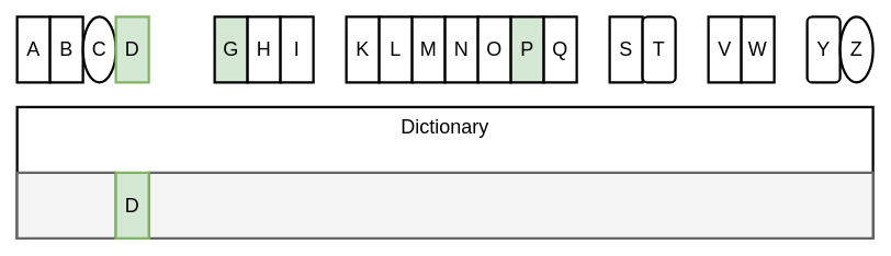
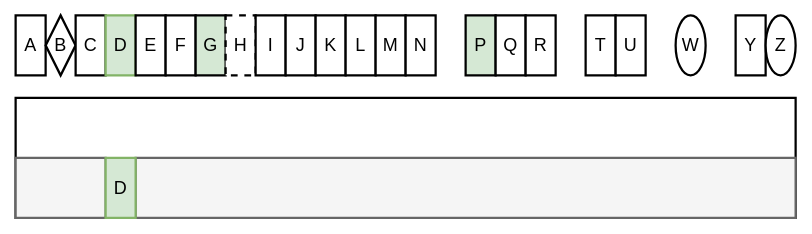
  <mxCell id="0" />
  <mxCell id="1" parent="0" />
  <mxCell id="2" value="" style="rounded=0;whiteSpace=wrap;html=1;fillColor=#FFFFFF;strokeWidth=3;" parent="1" vertex="1"><mxGeometry x="20" y="130" width="1040" height="160" as="geometry" /></mxCell>
  <mxCell id="3" value="&lt;font style=&quot;font-size: 24px&quot;&gt;A&lt;/font&gt;" style="rounded=0;whiteSpace=wrap;html=1;fillColor=#FFFFFF;strokeWidth=3;" parent="1" vertex="1"><mxGeometry x="20" y="20" width="40" height="80" as="geometry" /></mxCell>
- <mxCell id="4" value="&lt;font style=&quot;font-size: 24px&quot;&gt;B&lt;/font&gt;" style="rounded=0;whiteSpace=wrap;html=1;fillColor=#FFFFFF;strokeWidth=3;" parent="1" vertex="1"><mxGeometry x="60" y="20" width="40" height="80" as="geometry" /></mxCell>
- <mxCell id="5" value="&lt;font style=&quot;font-size: 24px&quot;&gt;C&lt;/font&gt;" style="ellipse;whiteSpace=wrap;html=1;strokeWidth=3;" parent="1" vertex="1"><mxGeometry x="100" y="20" width="40" height="80" as="geometry" /></mxCell>
+ <mxCell id="4" value="&lt;font style=&quot;font-size: 24px&quot;&gt;B&lt;/font&gt;" style="rhombus;whiteSpace=wrap;html=1;fillColor=#FFFFFF;strokeWidth=3;" parent="1" vertex="1"><mxGeometry x="60" y="20" width="40" height="80" as="geometry" /></mxCell>
+ <mxCell id="5" value="&lt;font style=&quot;font-size: 24px&quot;&gt;C&lt;/font&gt;" style="rounded=0;whiteSpace=wrap;html=1;strokeWidth=3;" parent="1" vertex="1"><mxGeometry x="100" y="20" width="40" height="80" as="geometry" /></mxCell>
  <mxCell id="6" value="&lt;font style=&quot;font-size: 24px&quot;&gt;D&lt;/font&gt;" style="rounded=0;whiteSpace=wrap;html=1;fillColor=#d5e8d4;strokeWidth=3;strokeColor=#82b366;" parent="1" vertex="1"><mxGeometry x="140" y="20" width="40" height="80" as="geometry" /></mxCell>
+ <mxCell id="7" value="&lt;font style=&quot;font-size: 24px&quot;&gt;E&lt;/font&gt;" style="rounded=0;whiteSpace=wrap;html=1;fillColor=#FFFFFF;strokeWidth=3;" parent="1" vertex="1"><mxGeometry x="180" y="20" width="40" height="80" as="geometry" /></mxCell>
+ <mxCell id="8" value="&lt;font style=&quot;font-size: 24px&quot;&gt;F&lt;/font&gt;" style="rounded=0;whiteSpace=wrap;html=1;strokeWidth=3;" parent="1" vertex="1"><mxGeometry x="220" y="20" width="40" height="80" as="geometry" /></mxCell>
  <mxCell id="9" value="&lt;font style=&quot;font-size: 24px&quot;&gt;G&lt;/font&gt;" style="rounded=0;whiteSpace=wrap;html=1;fillColor=#d5e8d4;strokeWidth=3;" parent="1" vertex="1"><mxGeometry x="260" y="20" width="40" height="80" as="geometry" /></mxCell>
- <mxCell id="10" value="&lt;font style=&quot;font-size: 24px&quot;&gt;H&lt;/font&gt;" style="rounded=0;whiteSpace=wrap;html=1;fillColor=#FFFFFF;strokeWidth=3;" parent="1" vertex="1"><mxGeometry x="300" y="20" width="40" height="80" as="geometry" /></mxCell>
+ <mxCell id="10" value="&lt;font style=&quot;font-size: 24px&quot;&gt;H&lt;/font&gt;" style="rounded=0;whiteSpace=wrap;html=1;fillColor=#FFFFFF;strokeWidth=3;dashed=1;" parent="1" vertex="1"><mxGeometry x="300" y="20" width="40" height="80" as="geometry" /></mxCell>
  <mxCell id="11" value="&lt;font style=&quot;font-size: 24px&quot;&gt;I&lt;/font&gt;" style="rounded=0;whiteSpace=wrap;html=1;fillColor=#FFFFFF;strokeWidth=3;" parent="1" vertex="1"><mxGeometry x="340" y="20" width="40" height="80" as="geometry" /></mxCell>
+ <mxCell id="12" value="&lt;font style=&quot;font-size: 24px&quot;&gt;J&lt;/font&gt;" style="rounded=0;whiteSpace=wrap;html=1;fillColor=#FFFFFF;strokeWidth=3;" parent="1" vertex="1"><mxGeometry x="380" y="20" width="40" height="80" as="geometry" /></mxCell>
  <mxCell id="13" value="&lt;font style=&quot;font-size: 24px&quot;&gt;K&lt;/font&gt;" style="rounded=0;whiteSpace=wrap;html=1;fillColor=#FFFFFF;strokeWidth=3;" parent="1" vertex="1"><mxGeometry x="420" y="20" width="40" height="80" as="geometry" /></mxCell>
  <mxCell id="14" value="&lt;font style=&quot;font-size: 24px&quot;&gt;L&lt;/font&gt;" style="rounded=0;whiteSpace=wrap;html=1;fillColor=#FFFFFF;strokeWidth=3;" parent="1" vertex="1"><mxGeometry x="460" y="20" width="40" height="80" as="geometry" /></mxCell>
  <mxCell id="15" value="&lt;font style=&quot;font-size: 24px&quot;&gt;M&lt;/font&gt;" style="rounded=0;whiteSpace=wrap;html=1;strokeWidth=3;" parent="1" vertex="1"><mxGeometry x="500" y="20" width="40" height="80" as="geometry" /></mxCell>
  <mxCell id="16" value="&lt;font style=&quot;font-size: 24px&quot;&gt;N&lt;/font&gt;" style="rounded=0;whiteSpace=wrap;html=1;fillColor=#FFFFFF;strokeWidth=3;" parent="1" vertex="1"><mxGeometry x="540" y="20" width="40" height="80" as="geometry" /></mxCell>
- <mxCell id="17" value="&lt;font style=&quot;font-size: 24px&quot;&gt;O&lt;/font&gt;" style="rounded=0;whiteSpace=wrap;html=1;fillColor=#FFFFFF;strokeWidth=3;" parent="1" vertex="1"><mxGeometry x="580" y="20" width="40" height="80" as="geometry" /></mxCell>
  <mxCell id="18" value="&lt;font style=&quot;font-size: 24px&quot;&gt;P&lt;/font&gt;" style="rounded=0;whiteSpace=wrap;html=1;fillColor=#d5e8d4;strokeWidth=3;" parent="1" vertex="1"><mxGeometry x="620" y="20" width="40" height="80" as="geometry" /></mxCell>
  <mxCell id="19" value="&lt;font style=&quot;font-size: 24px&quot;&gt;Q&lt;/font&gt;" style="rounded=0;whiteSpace=wrap;html=1;fillColor=#FFFFFF;strokeWidth=3;" parent="1" vertex="1"><mxGeometry x="660" y="20" width="40" height="80" as="geometry" /></mxCell>
- <mxCell id="21" value="&lt;font style=&quot;font-size: 24px&quot;&gt;S&lt;/font&gt;" style="rounded=0;whiteSpace=wrap;html=1;fillColor=#FFFFFF;strokeWidth=3;" parent="1" vertex="1"><mxGeometry x="740" y="20" width="40" height="80" as="geometry" /></mxCell>
- <mxCell id="22" value="&lt;font style=&quot;font-size: 24px&quot;&gt;T&lt;/font&gt;" style="whiteSpace=wrap;html=1;fillColor=#FFFFFF;strokeWidth=3;rounded=1;" parent="1" vertex="1"><mxGeometry x="780" y="20" width="40" height="80" as="geometry" /></mxCell>
- <mxCell id="24" value="&lt;font style=&quot;font-size: 24px&quot;&gt;V&lt;/font&gt;" style="rounded=0;whiteSpace=wrap;html=1;fillColor=#FFFFFF;strokeWidth=3;" parent="1" vertex="1"><mxGeometry x="860" y="20" width="40" height="80" as="geometry" /></mxCell>
- <mxCell id="25" value="&lt;font style=&quot;font-size: 24px&quot;&gt;W&lt;/font&gt;" style="rounded=0;whiteSpace=wrap;html=1;fillColor=#FFFFFF;strokeWidth=3;" parent="1" vertex="1"><mxGeometry x="900" y="20" width="40" height="80" as="geometry" /></mxCell>
- <mxCell id="26" value="&lt;font style=&quot;font-size: 24px&quot;&gt;Y&lt;/font&gt;" style="whiteSpace=wrap;html=1;fillColor=#FFFFFF;strokeWidth=3;rounded=1;" parent="1" vertex="1"><mxGeometry x="980" y="20" width="40" height="80" as="geometry" /></mxCell>
+ <mxCell id="20" value="&lt;font style=&quot;font-size: 24px&quot;&gt;R&lt;/font&gt;" style="rounded=0;whiteSpace=wrap;html=1;fillColor=#FFFFFF;strokeWidth=3;" parent="1" vertex="1"><mxGeometry x="700" y="20" width="40" height="80" as="geometry" /></mxCell>
+ <mxCell id="22" value="&lt;font style=&quot;font-size: 24px&quot;&gt;T&lt;/font&gt;" style="rounded=0;whiteSpace=wrap;html=1;fillColor=#FFFFFF;strokeWidth=3;" parent="1" vertex="1"><mxGeometry x="780" y="20" width="40" height="80" as="geometry" /></mxCell>
+ <mxCell id="23" value="&lt;font style=&quot;font-size: 24px&quot;&gt;U&lt;/font&gt;" style="rounded=0;whiteSpace=wrap;html=1;fillColor=#FFFFFF;strokeWidth=3;" parent="1" vertex="1"><mxGeometry x="820" y="20" width="40" height="80" as="geometry" /></mxCell>
+ <mxCell id="25" value="&lt;font style=&quot;font-size: 24px&quot;&gt;W&lt;/font&gt;" style="ellipse;whiteSpace=wrap;html=1;fillColor=#FFFFFF;strokeWidth=3;" parent="1" vertex="1"><mxGeometry x="900" y="20" width="40" height="80" as="geometry" /></mxCell>
+ <mxCell id="26" value="&lt;font style=&quot;font-size: 24px&quot;&gt;Y&lt;/font&gt;" style="rounded=0;whiteSpace=wrap;html=1;fillColor=#FFFFFF;strokeWidth=3;" parent="1" vertex="1"><mxGeometry x="980" y="20" width="40" height="80" as="geometry" /></mxCell>
  <mxCell id="27" value="&lt;font style=&quot;font-size: 24px&quot;&gt;Z&lt;/font&gt;" style="ellipse;whiteSpace=wrap;html=1;fillColor=#FFFFFF;strokeWidth=3;" parent="1" vertex="1"><mxGeometry x="1020" y="20" width="40" height="80" as="geometry" /></mxCell>
- <mxCell id="28" value="&lt;font style=&quot;font-size: 24px&quot;&gt;Dictionary&lt;/font&gt;" style="text;html=1;strokeColor=none;fillColor=none;align=center;verticalAlign=middle;whiteSpace=wrap;rounded=0;" parent="1" vertex="1"><mxGeometry x="485" y="140" width="110" height="30" as="geometry" /></mxCell>
  <mxCell id="29" value="" style="rounded=0;whiteSpace=wrap;html=1;fillColor=#f5f5f5;strokeWidth=3;strokeColor=#666666;fontColor=#333333;" parent="1" vertex="1"><mxGeometry x="180" y="210" width="880" height="80" as="geometry" /></mxCell>
  <mxCell id="30" value="" style="rounded=0;whiteSpace=wrap;html=1;fillColor=#f5f5f5;strokeWidth=3;strokeColor=#666666;fontColor=#333333;" parent="1" vertex="1"><mxGeometry x="20" y="210" width="120" height="80" as="geometry" /></mxCell>
  <mxCell id="31" value="&lt;font style=&quot;font-size: 24px&quot;&gt;D&lt;/font&gt;" style="rounded=0;whiteSpace=wrap;html=1;fillColor=#d5e8d4;strokeWidth=3;strokeColor=#82b366;" vertex="1" parent="1"><mxGeometry x="140" y="210" width="40" height="80" as="geometry" /></mxCell>
